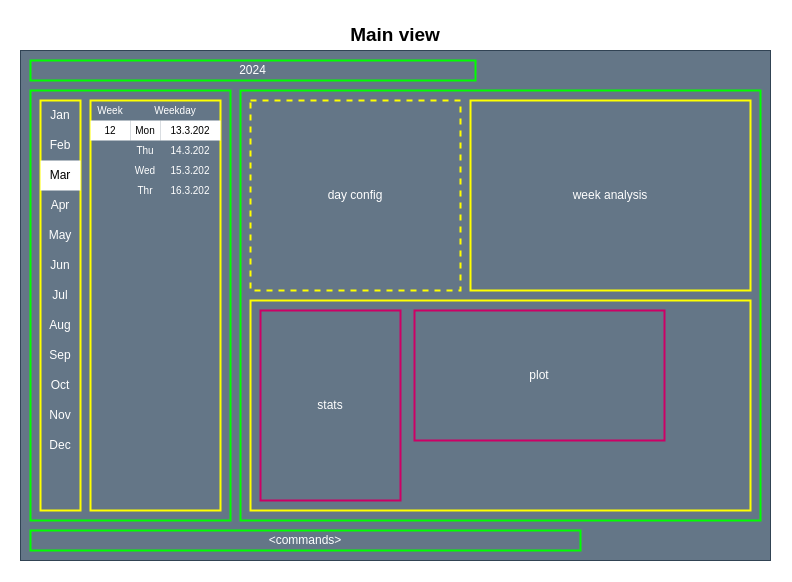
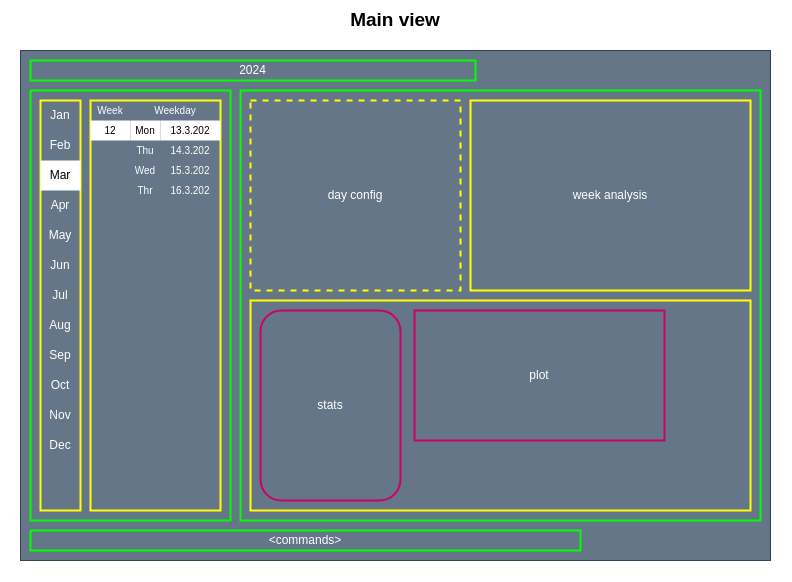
  <mxCell id="0" />
  <mxCell id="1" parent="0" />
  <mxCell id="2" value="" style="rounded=0;whiteSpace=wrap;html=1;fillColor=#647687;fontColor=#ffffff;strokeColor=#314354;movable=0;resizable=0;rotatable=0;deletable=0;editable=0;locked=1;connectable=0;" vertex="1" parent="1"><mxGeometry x="20" y="50" width="750" height="510" as="geometry" /></mxCell>
  <mxCell id="3" value="" style="rounded=0;whiteSpace=wrap;html=1;fillColor=#647687;fontColor=#ffffff;strokeColor=#00FF00;strokeWidth=2;" vertex="1" parent="1"><mxGeometry x="30" y="90" width="200" height="430" as="geometry" /></mxCell>
  <mxCell id="4" value="" style="rounded=0;whiteSpace=wrap;html=1;fillColor=#647687;fontColor=#ffffff;strokeColor=#FFFF00;strokeWidth=2;" vertex="1" parent="1"><mxGeometry x="40" y="100" width="40" height="410" as="geometry" /></mxCell>
  <mxCell id="5" value="" style="rounded=0;whiteSpace=wrap;html=1;fillColor=#647687;fontColor=#ffffff;strokeColor=#FFFF00;strokeWidth=2;" vertex="1" parent="1"><mxGeometry x="90" y="100" width="130" height="410" as="geometry" /></mxCell>
  <mxCell id="6" value="" style="rounded=0;whiteSpace=wrap;html=1;fillColor=#647687;fontColor=#ffffff;strokeColor=#00FF00;strokeWidth=2;" vertex="1" parent="1"><mxGeometry x="240" y="90" width="520" height="430" as="geometry" /></mxCell>
  <mxCell id="7" value="2024" style="rounded=0;whiteSpace=wrap;html=1;fontSize=12;fillColor=#647687;fontColor=#ffffff;strokeColor=#00FF00;strokeWidth=2;" vertex="1" parent="1"><mxGeometry x="30" y="60" width="445" height="20" as="geometry" /></mxCell>
  <mxCell id="8" value="Jan" style="text;html=1;strokeColor=none;fillColor=none;align=center;verticalAlign=middle;whiteSpace=wrap;rounded=0;fontColor=#FFFFFF;" vertex="1" parent="1"><mxGeometry x="30" y="100" width="60" height="30" as="geometry" /></mxCell>
  <mxCell id="9" value="Feb" style="text;html=1;strokeColor=none;fillColor=none;align=center;verticalAlign=middle;whiteSpace=wrap;rounded=0;fontColor=#FFFFFF;" vertex="1" parent="1"><mxGeometry x="30" y="130" width="60" height="30" as="geometry" /></mxCell>
  <mxCell id="10" value="&lt;font color=&quot;#000000&quot;&gt;Mar&lt;/font&gt;" style="text;html=1;strokeColor=none;fillColor=#FFFFFF;align=center;verticalAlign=middle;whiteSpace=wrap;rounded=0;fontColor=#ffffff;" vertex="1" parent="1"><mxGeometry x="40" y="160" width="40" height="30" as="geometry" /></mxCell>
  <mxCell id="11" value="Apr" style="text;html=1;strokeColor=none;fillColor=none;align=center;verticalAlign=middle;whiteSpace=wrap;rounded=0;fontColor=#FFFFFF;" vertex="1" parent="1"><mxGeometry x="30" y="190" width="60" height="30" as="geometry" /></mxCell>
  <mxCell id="12" value="May" style="text;html=1;strokeColor=none;fillColor=none;align=center;verticalAlign=middle;whiteSpace=wrap;rounded=0;fontColor=#FFFFFF;" vertex="1" parent="1"><mxGeometry x="30" y="220" width="60" height="30" as="geometry" /></mxCell>
  <mxCell id="13" value="Jun" style="text;html=1;strokeColor=none;fillColor=none;align=center;verticalAlign=middle;whiteSpace=wrap;rounded=0;fontColor=#FFFFFF;" vertex="1" parent="1"><mxGeometry x="30" y="250" width="60" height="30" as="geometry" /></mxCell>
  <mxCell id="14" value="Jul" style="text;html=1;strokeColor=none;fillColor=none;align=center;verticalAlign=middle;whiteSpace=wrap;rounded=0;fontColor=#FFFFFF;" vertex="1" parent="1"><mxGeometry x="30" y="280" width="60" height="30" as="geometry" /></mxCell>
  <mxCell id="15" value="Aug" style="text;html=1;strokeColor=none;fillColor=none;align=center;verticalAlign=middle;whiteSpace=wrap;rounded=0;fontColor=#FFFFFF;" vertex="1" parent="1"><mxGeometry x="30" y="310" width="60" height="30" as="geometry" /></mxCell>
  <mxCell id="16" value="Sep" style="text;html=1;strokeColor=none;fillColor=none;align=center;verticalAlign=middle;whiteSpace=wrap;rounded=0;fontColor=#FFFFFF;" vertex="1" parent="1"><mxGeometry x="30" y="340" width="60" height="30" as="geometry" /></mxCell>
  <mxCell id="17" value="Oct" style="text;html=1;strokeColor=none;fillColor=none;align=center;verticalAlign=middle;whiteSpace=wrap;rounded=0;fontColor=#FFFFFF;" vertex="1" parent="1"><mxGeometry x="30" y="370" width="60" height="30" as="geometry" /></mxCell>
  <mxCell id="18" value="Nov" style="text;html=1;strokeColor=none;fillColor=none;align=center;verticalAlign=middle;whiteSpace=wrap;rounded=0;fontColor=#FFFFFF;" vertex="1" parent="1"><mxGeometry x="30" y="400" width="60" height="30" as="geometry" /></mxCell>
  <mxCell id="19" value="Dec" style="text;html=1;strokeColor=none;fillColor=none;align=center;verticalAlign=middle;whiteSpace=wrap;rounded=0;fontColor=#FFFFFF;" vertex="1" parent="1"><mxGeometry x="30" y="430" width="60" height="30" as="geometry" /></mxCell>
  <mxCell id="20" value="Week" style="text;html=1;strokeColor=none;fillColor=none;align=center;verticalAlign=middle;whiteSpace=wrap;rounded=0;fontSize=10;fontColor=#FFFFFF;" vertex="1" parent="1"><mxGeometry x="90" y="100" width="40" height="20" as="geometry" /></mxCell>
  <mxCell id="21" value="Weekday" style="text;html=1;strokeColor=none;fillColor=none;align=center;verticalAlign=middle;whiteSpace=wrap;rounded=0;fontSize=10;fontColor=#FFFFFF;" vertex="1" parent="1"><mxGeometry x="130" y="100" width="90" height="20" as="geometry" /></mxCell>
  <mxCell id="22" value="12" style="text;html=1;strokeColor=none;fillColor=default;align=center;verticalAlign=middle;whiteSpace=wrap;rounded=0;fontSize=10;" vertex="1" parent="1"><mxGeometry x="90" y="120" width="40" height="20" as="geometry" /></mxCell>
  <mxCell id="23" value="13.3.202" style="text;html=1;strokeColor=none;fillColor=default;align=center;verticalAlign=middle;whiteSpace=wrap;rounded=0;fontSize=10;" vertex="1" parent="1"><mxGeometry x="160" y="120" width="60" height="20" as="geometry" /></mxCell>
  <mxCell id="24" value="Mon" style="text;html=1;strokeColor=none;fillColor=default;align=center;verticalAlign=middle;whiteSpace=wrap;rounded=0;fontSize=10;" vertex="1" parent="1"><mxGeometry x="130" y="120" width="30" height="20" as="geometry" /></mxCell>
  <mxCell id="25" value="Thu" style="text;html=1;strokeColor=none;fillColor=none;align=center;verticalAlign=middle;whiteSpace=wrap;rounded=0;fontSize=10;fontColor=#FFFFFF;" vertex="1" parent="1"><mxGeometry x="130" y="140" width="30" height="20" as="geometry" /></mxCell>
  <mxCell id="26" value="14.3.202" style="text;html=1;strokeColor=none;fillColor=none;align=center;verticalAlign=middle;whiteSpace=wrap;rounded=0;fontSize=10;fontColor=#FFFFFF;" vertex="1" parent="1"><mxGeometry x="160" y="140" width="60" height="20" as="geometry" /></mxCell>
  <mxCell id="27" value="Wed" style="text;html=1;strokeColor=none;fillColor=none;align=center;verticalAlign=middle;whiteSpace=wrap;rounded=0;fontSize=10;fontColor=#FFFFFF;" vertex="1" parent="1"><mxGeometry x="130" y="160" width="30" height="20" as="geometry" /></mxCell>
  <mxCell id="28" value="15.3.202" style="text;html=1;strokeColor=none;fillColor=none;align=center;verticalAlign=middle;whiteSpace=wrap;rounded=0;fontSize=10;fontColor=#FFFFFF;" vertex="1" parent="1"><mxGeometry x="160" y="160" width="60" height="20" as="geometry" /></mxCell>
  <mxCell id="29" value="Thr" style="text;html=1;strokeColor=none;fillColor=none;align=center;verticalAlign=middle;whiteSpace=wrap;rounded=0;fontSize=10;fontColor=#FFFFFF;" vertex="1" parent="1"><mxGeometry x="130" y="180" width="30" height="20" as="geometry" /></mxCell>
  <mxCell id="30" value="16.3.202" style="text;html=1;strokeColor=none;fillColor=none;align=center;verticalAlign=middle;whiteSpace=wrap;rounded=0;fontSize=10;fontColor=#FFFFFF;" vertex="1" parent="1"><mxGeometry x="160" y="180" width="60" height="20" as="geometry" /></mxCell>
  <mxCell id="31" value="month analysis" style="rounded=0;whiteSpace=wrap;html=1;fillColor=#647687;fontColor=#ffffff;strokeColor=#FFFF00;strokeWidth=2;" vertex="1" parent="1"><mxGeometry x="250" y="300" width="500" height="210" as="geometry" /></mxCell>
  <mxCell id="32" value="&amp;lt;commands&amp;gt;" style="rounded=0;whiteSpace=wrap;html=1;fillColor=#647687;fontColor=#ffffff;strokeColor=#00FF00;strokeWidth=2;" vertex="1" parent="1"><mxGeometry x="30" y="530" width="550" height="20" as="geometry" /></mxCell>
  <mxCell id="33" value="day config" style="rounded=0;whiteSpace=wrap;html=1;fillColor=#647687;fontColor=#ffffff;strokeColor=#FFFF00;strokeWidth=2;dashed=1;" vertex="1" parent="1"><mxGeometry x="250" y="100" width="210" height="190" as="geometry" /></mxCell>
  <mxCell id="34" value="week analysis" style="rounded=0;whiteSpace=wrap;html=1;fillColor=#647687;fontColor=#ffffff;strokeColor=#FFFF00;strokeWidth=2;" vertex="1" parent="1"><mxGeometry x="470" y="100" width="280" height="190" as="geometry" /></mxCell>
- <mxCell id="35" value="Main view" style="text;html=1;strokeColor=none;fillColor=none;align=center;verticalAlign=middle;whiteSpace=wrap;rounded=0;fontSize=19;fontStyle=1" vertex="1" parent="1"><mxGeometry x="335" y="20" width="120" height="30" as="geometry" /></mxCell>
- <mxCell id="36" value="stats" style="rounded=0;whiteSpace=wrap;html=1;fillColor=#647687;fontColor=#ffffff;strokeColor=#CC0066;strokeWidth=2;" vertex="1" parent="1"><mxGeometry x="260" y="310" width="140" height="190" as="geometry" /></mxCell>
+ <mxCell id="35" value="Main view" style="text;html=1;strokeColor=none;fillColor=none;align=center;verticalAlign=middle;whiteSpace=wrap;rounded=0;fontSize=19;fontStyle=1" vertex="1" parent="1"><mxGeometry x="335" y="5" width="120" height="30" as="geometry" /></mxCell>
+ <mxCell id="36" value="stats" style="whiteSpace=wrap;html=1;fillColor=#647687;fontColor=#ffffff;strokeColor=#CC0066;strokeWidth=2;rounded=1;" vertex="1" parent="1"><mxGeometry x="260" y="310" width="140" height="190" as="geometry" /></mxCell>
  <mxCell id="37" value="plot" style="rounded=0;whiteSpace=wrap;html=1;fillColor=#647687;fontColor=#ffffff;strokeColor=#CC0066;strokeWidth=2;" vertex="1" parent="1"><mxGeometry x="414" y="310" width="250" height="130" as="geometry" /></mxCell>
